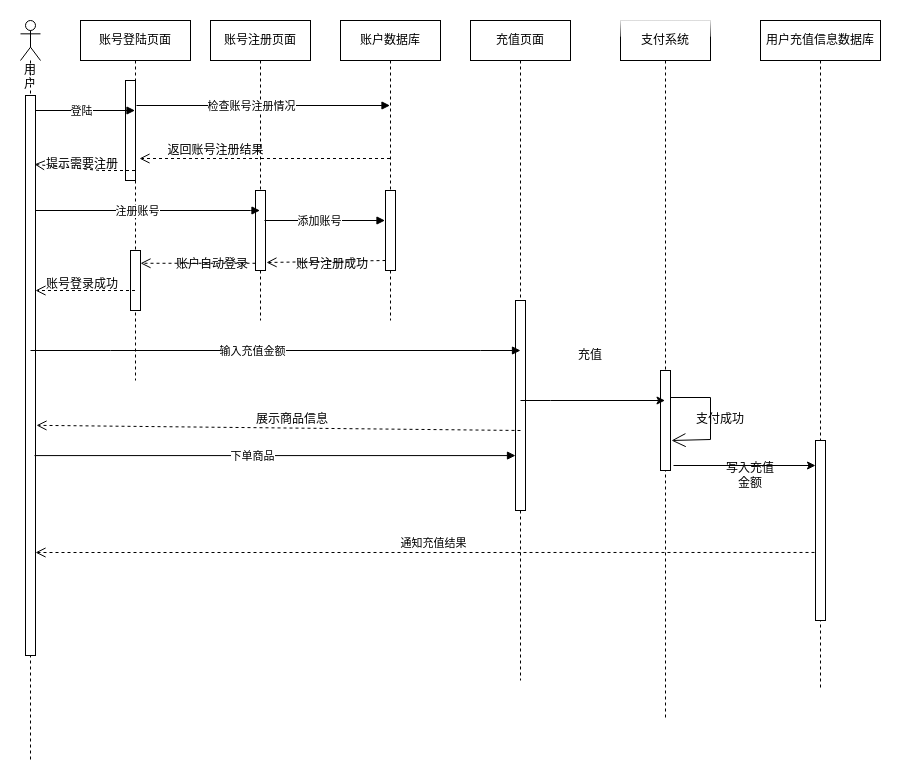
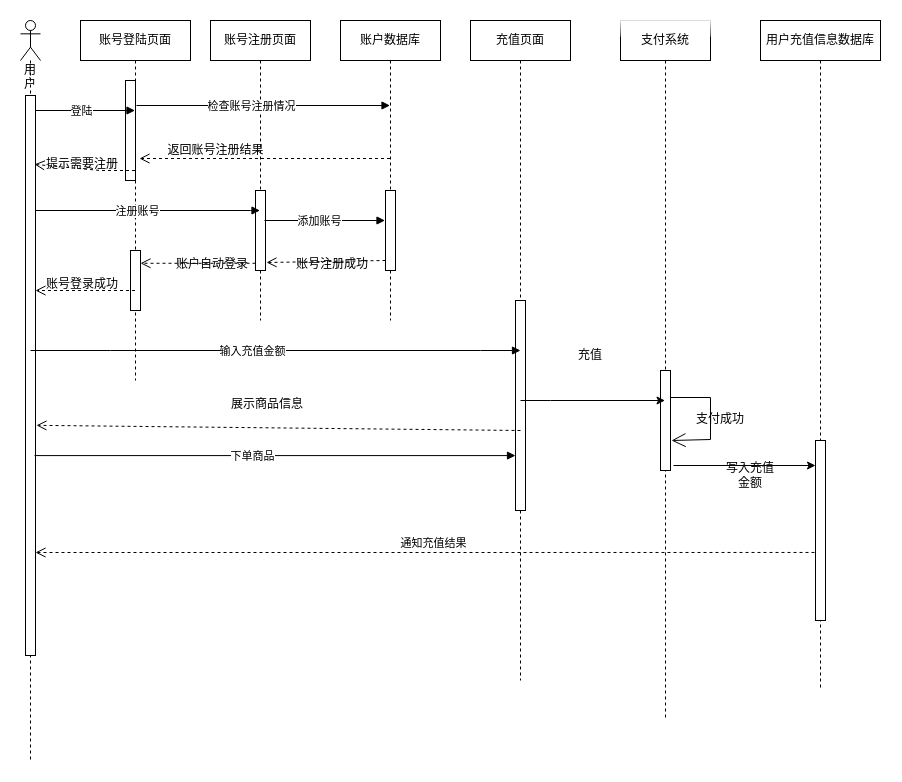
  <mxCell id="0" />
  <mxCell id="1" parent="0" />
  <mxCell id="2" value="账号登陆页面" style="shape=umlLifeline;perimeter=lifelinePerimeter;whiteSpace=wrap;html=1;container=1;collapsible=0;recursiveResize=0;outlineConnect=0;" parent="1" vertex="1"><mxGeometry x="80" y="20" width="110" height="360" as="geometry" /></mxCell>
  <mxCell id="3" value="" style="html=1;points=[];perimeter=orthogonalPerimeter;" parent="2" vertex="1"><mxGeometry x="45" y="60" width="10" height="100" as="geometry" /></mxCell>
  <mxCell id="4" value="" style="html=1;points=[];perimeter=orthogonalPerimeter;" parent="2" vertex="1"><mxGeometry x="50" y="230" width="10" height="60" as="geometry" /></mxCell>
  <mxCell id="5" value="账号登录成功" style="text;strokeColor=none;fillColor=none;align=left;verticalAlign=top;spacingLeft=4;spacingRight=4;overflow=hidden;rotatable=0;points=[[0,0.5],[1,0.5]];portConstraint=eastwest;" parent="2" vertex="1"><mxGeometry x="-40" y="250" width="100" height="26" as="geometry" /></mxCell>
  <mxCell id="6" value="账户数据库" style="shape=umlLifeline;perimeter=lifelinePerimeter;whiteSpace=wrap;html=1;container=1;collapsible=0;recursiveResize=0;outlineConnect=0;" parent="1" vertex="1"><mxGeometry x="340" y="20" width="100" height="300" as="geometry" /></mxCell>
  <mxCell id="7" value="" style="html=1;points=[];perimeter=orthogonalPerimeter;" parent="6" vertex="1"><mxGeometry x="45" y="170" width="10" height="80" as="geometry" /></mxCell>
  <mxCell id="8" value="账号注册成功" style="text;strokeColor=none;fillColor=none;align=left;verticalAlign=top;spacingLeft=4;spacingRight=4;overflow=hidden;rotatable=0;points=[[0,0.5],[1,0.5]];portConstraint=eastwest;" parent="6" vertex="1"><mxGeometry x="-50" y="230" width="100" height="26" as="geometry" /></mxCell>
  <mxCell id="9" value="充值页面" style="shape=umlLifeline;perimeter=lifelinePerimeter;whiteSpace=wrap;html=1;container=1;collapsible=0;recursiveResize=0;outlineConnect=0;" parent="1" vertex="1"><mxGeometry x="470" y="20" width="100" height="660" as="geometry" /></mxCell>
  <mxCell id="10" value="" style="html=1;points=[];perimeter=orthogonalPerimeter;" parent="9" vertex="1"><mxGeometry x="45" y="280" width="10" height="210" as="geometry" /></mxCell>
  <mxCell id="11" value="用户" style="shape=umlLifeline;participant=umlActor;perimeter=lifelinePerimeter;whiteSpace=wrap;html=1;container=1;collapsible=0;recursiveResize=0;verticalAlign=top;spacingTop=36;outlineConnect=0;" parent="1" vertex="1"><mxGeometry x="20" y="20" width="20" height="740" as="geometry" /></mxCell>
  <mxCell id="12" value="" style="html=1;points=[];perimeter=orthogonalPerimeter;" parent="11" vertex="1"><mxGeometry x="5" y="75" width="10" height="560" as="geometry" /></mxCell>
  <mxCell id="13" value="账号注册页面" style="shape=umlLifeline;perimeter=lifelinePerimeter;whiteSpace=wrap;html=1;container=1;collapsible=0;recursiveResize=0;outlineConnect=0;" parent="1" vertex="1"><mxGeometry x="210" y="20" width="100" height="300" as="geometry" /></mxCell>
  <mxCell id="14" value="返回账号注册结果" style="text;html=1;align=center;verticalAlign=middle;resizable=0;points=[];autosize=1;strokeColor=none;fillColor=none;" parent="13" vertex="1"><mxGeometry x="-50" y="120" width="110" height="20" as="geometry" /></mxCell>
  <mxCell id="15" value="" style="html=1;points=[];perimeter=orthogonalPerimeter;" parent="13" vertex="1"><mxGeometry x="45" y="170" width="10" height="80" as="geometry" /></mxCell>
  <mxCell id="16" value="用户充值信息数据库" style="shape=umlLifeline;perimeter=lifelinePerimeter;whiteSpace=wrap;html=1;container=1;collapsible=0;recursiveResize=0;outlineConnect=0;" parent="1" vertex="1"><mxGeometry x="760" y="20" width="120" height="670" as="geometry" /></mxCell>
  <mxCell id="17" value="" style="html=1;points=[];perimeter=orthogonalPerimeter;" parent="16" vertex="1"><mxGeometry x="55" y="420" width="10" height="180" as="geometry" /></mxCell>
  <mxCell id="18" value="" style="html=1;verticalAlign=bottom;endArrow=open;dashed=1;endSize=8;rounded=0;entryX=1.4;entryY=0.78;entryDx=0;entryDy=0;entryPerimeter=0;" parent="1" source="6" target="3" edge="1"><mxGeometry x="0.051" y="-23" relative="1" as="geometry"><mxPoint x="350" y="167" as="targetPoint" /><mxPoint x="1" as="offset" /></mxGeometry></mxCell>
  <mxCell id="19" value="检查账号注册情况" style="html=1;verticalAlign=bottom;endArrow=block;rounded=0;exitX=1.1;exitY=0.25;exitDx=0;exitDy=0;exitPerimeter=0;" parent="1" source="3" target="6" edge="1"><mxGeometry x="-0.097" y="10" relative="1" as="geometry"><mxPoint x="460" y="170" as="sourcePoint" /><mxPoint x="310" y="180" as="targetPoint" /><Array as="points" /><mxPoint x="1" y="20" as="offset" /></mxGeometry></mxCell>
  <mxCell id="20" value="注册账号" style="html=1;verticalAlign=bottom;endArrow=block;rounded=0;" parent="1" source="12" target="13" edge="1"><mxGeometry x="-0.097" y="10" relative="1" as="geometry"><mxPoint x="310" y="460" as="sourcePoint" /><mxPoint x="593.5" y="460" as="targetPoint" /><Array as="points"><mxPoint x="250" y="210" /></Array><mxPoint x="1" y="20" as="offset" /></mxGeometry></mxCell>
  <mxCell id="21" value="登陆" style="html=1;verticalAlign=bottom;endArrow=block;rounded=0;" parent="1" source="12" target="2" edge="1"><mxGeometry x="-0.097" y="10" relative="1" as="geometry"><mxPoint x="96.5" y="300" as="sourcePoint" /><mxPoint x="380" y="300" as="targetPoint" /><Array as="points"><mxPoint x="130" y="110" /></Array><mxPoint x="1" y="20" as="offset" /></mxGeometry></mxCell>
  <mxCell id="22" value="" style="html=1;verticalAlign=bottom;endArrow=open;dashed=1;endSize=8;rounded=0;entryX=0.9;entryY=0.123;entryDx=0;entryDy=0;entryPerimeter=0;" parent="1" source="2" target="12" edge="1"><mxGeometry x="0.051" y="-23" relative="1" as="geometry"><mxPoint x="40" y="170" as="targetPoint" /><mxPoint x="100" y="250" as="sourcePoint" /><mxPoint x="1" as="offset" /><Array as="points"><mxPoint x="100" y="170" /></Array></mxGeometry></mxCell>
  <mxCell id="23" value="提示需要注册" style="text;strokeColor=none;fillColor=none;align=left;verticalAlign=top;spacingLeft=4;spacingRight=4;overflow=hidden;rotatable=0;points=[[0,0.5],[1,0.5]];portConstraint=eastwest;" parent="1" vertex="1"><mxGeometry x="40" y="150" width="100" height="26" as="geometry" /></mxCell>
  <mxCell id="24" value="添加账号" style="html=1;verticalAlign=bottom;endArrow=block;rounded=0;entryX=-0.05;entryY=0.375;entryDx=0;entryDy=0;entryPerimeter=0;exitX=0.9;exitY=0.375;exitDx=0;exitDy=0;exitPerimeter=0;" parent="1" source="15" target="7" edge="1"><mxGeometry x="-0.097" y="10" relative="1" as="geometry"><mxPoint x="160" y="360" as="sourcePoint" /><mxPoint x="454.5" y="360" as="targetPoint" /><Array as="points" /><mxPoint x="1" y="20" as="offset" /></mxGeometry></mxCell>
  <mxCell id="25" value="输入充值金额" style="html=1;verticalAlign=bottom;endArrow=block;rounded=0;" parent="1" edge="1"><mxGeometry x="-0.097" y="10" relative="1" as="geometry"><mxPoint x="30" y="350" as="sourcePoint" /><mxPoint x="520" y="350" as="targetPoint" /><Array as="points"><mxPoint x="110" y="350" /><mxPoint x="480" y="350" /></Array><mxPoint x="1" y="20" as="offset" /></mxGeometry></mxCell>
  <mxCell id="26" value="" style="html=1;verticalAlign=bottom;endArrow=open;dashed=1;endSize=8;rounded=0;exitX=0;exitY=0.875;exitDx=0;exitDy=0;exitPerimeter=0;entryX=1.1;entryY=0.9;entryDx=0;entryDy=0;entryPerimeter=0;" parent="1" source="7" target="15" edge="1"><mxGeometry x="0.051" y="-23" relative="1" as="geometry"><mxPoint x="59.5" y="380" as="targetPoint" /><mxPoint x="340" y="380" as="sourcePoint" /><mxPoint x="1" as="offset" /><Array as="points" /></mxGeometry></mxCell>
  <mxCell id="27" value="" style="html=1;verticalAlign=bottom;endArrow=open;dashed=1;endSize=8;rounded=0;startArrow=none;entryX=1;entryY=0.213;entryDx=0;entryDy=0;entryPerimeter=0;" parent="1" source="15" target="4" edge="1"><mxGeometry x="0.051" y="-23" relative="1" as="geometry"><mxPoint x="175" y="267" as="targetPoint" /><mxPoint x="200" y="297.238" as="sourcePoint" /><mxPoint x="1" as="offset" /></mxGeometry></mxCell>
  <mxCell id="28" value="" style="html=1;verticalAlign=bottom;endArrow=open;dashed=1;endSize=8;rounded=0;" parent="1" source="2" target="12" edge="1"><mxGeometry x="0.051" y="-23" relative="1" as="geometry"><mxPoint x="-130" y="340" as="targetPoint" /><mxPoint x="160" y="340" as="sourcePoint" /><mxPoint x="1" as="offset" /><Array as="points"><mxPoint x="90" y="290" /></Array></mxGeometry></mxCell>
  <mxCell id="29" value="支付系统" style="shape=umlLifeline;perimeter=lifelinePerimeter;whiteSpace=wrap;html=1;container=1;collapsible=0;recursiveResize=0;outlineConnect=0;glass=1;" parent="1" vertex="1"><mxGeometry x="620" y="20" width="90" height="700" as="geometry" /></mxCell>
  <mxCell id="30" value="" style="endArrow=open;endFill=1;endSize=12;html=1;rounded=0;startArrow=none;exitX=0.9;exitY=0.27;exitDx=0;exitDy=0;exitPerimeter=0;entryX=1.1;entryY=0.7;entryDx=0;entryDy=0;entryPerimeter=0;" edge="1" parent="29" source="31" target="31"><mxGeometry width="160" relative="1" as="geometry"><mxPoint x="50" y="329" as="sourcePoint" /><mxPoint x="45" y="380" as="targetPoint" /><Array as="points"><mxPoint x="90" y="377" /><mxPoint x="90" y="419" /></Array></mxGeometry></mxCell>
  <mxCell id="31" value="" style="html=1;points=[];perimeter=orthogonalPerimeter;" parent="29" vertex="1"><mxGeometry x="40" y="350" width="10" height="100" as="geometry" /></mxCell>
  <mxCell id="32" value="" style="html=1;verticalAlign=bottom;endArrow=open;dashed=1;endSize=8;rounded=0;entryX=1.1;entryY=0.589;entryDx=0;entryDy=0;entryPerimeter=0;" parent="1" target="12" edge="1"><mxGeometry x="0.051" y="-23" relative="1" as="geometry"><mxPoint x="160" y="430" as="targetPoint" /><mxPoint x="520" y="430" as="sourcePoint" /><mxPoint x="1" as="offset" /></mxGeometry></mxCell>
- <mxCell id="33" value="展示商品信息" style="text;strokeColor=none;fillColor=none;align=left;verticalAlign=top;spacingLeft=4;spacingRight=4;overflow=hidden;rotatable=0;points=[[0,0.5],[1,0.5]];portConstraint=eastwest;" parent="1" vertex="1"><mxGeometry x="250" y="405" width="100" height="26" as="geometry" /></mxCell>
+ <mxCell id="33" value="展示商品信息" style="text;strokeColor=none;fillColor=none;align=left;verticalAlign=top;spacingLeft=4;spacingRight=4;overflow=hidden;rotatable=0;points=[[0,0.5],[1,0.5]];portConstraint=eastwest;" parent="1" vertex="1"><mxGeometry x="225" y="390" width="100" height="26" as="geometry" /></mxCell>
  <mxCell id="34" value="下单商品" style="html=1;verticalAlign=bottom;endArrow=block;rounded=0;exitX=0.9;exitY=0.643;exitDx=0;exitDy=0;exitPerimeter=0;" parent="1" source="12" target="10" edge="1"><mxGeometry x="-0.097" y="10" relative="1" as="geometry"><mxPoint x="180" y="530" as="sourcePoint" /><mxPoint x="463.5" y="530" as="targetPoint" /><Array as="points" /><mxPoint x="1" y="20" as="offset" /></mxGeometry></mxCell>
  <mxCell id="35" value="账户自动登录" style="text;strokeColor=none;fillColor=none;align=left;verticalAlign=top;spacingLeft=4;spacingRight=4;overflow=hidden;rotatable=0;points=[[0,0.5],[1,0.5]];portConstraint=eastwest;" parent="1" vertex="1"><mxGeometry x="170" y="250" width="100" height="26" as="geometry" /></mxCell>
  <mxCell id="36" value="通知充值结果" style="html=1;verticalAlign=bottom;endArrow=open;dashed=1;endSize=8;rounded=0;exitX=-0.1;exitY=0.622;exitDx=0;exitDy=0;exitPerimeter=0;" parent="1" source="17" edge="1" target="12"><mxGeometry x="-0.021" relative="1" as="geometry"><mxPoint x="650" y="592" as="sourcePoint" /><mxPoint x="30" y="592" as="targetPoint" /><Array as="points"><mxPoint x="350" y="552" /></Array><mxPoint as="offset" /></mxGeometry></mxCell>
  <mxCell id="37" value="支付成功" style="text;strokeColor=none;fillColor=none;align=left;verticalAlign=top;spacingLeft=4;spacingRight=4;overflow=hidden;rotatable=0;points=[[0,0.5],[1,0.5]];portConstraint=eastwest;" parent="1" vertex="1"><mxGeometry x="690" y="405" width="100" height="26" as="geometry" /></mxCell>
  <mxCell id="38" value="" style="endArrow=classic;html=1;rounded=0;" edge="1" parent="1" target="29"><mxGeometry width="50" height="50" relative="1" as="geometry"><mxPoint x="520" y="400" as="sourcePoint" /><mxPoint x="440" y="320" as="targetPoint" /><Array as="points"><mxPoint x="550" y="400" /></Array></mxGeometry></mxCell>
  <mxCell id="39" value="充值" style="text;html=1;strokeColor=none;fillColor=none;align=center;verticalAlign=middle;whiteSpace=wrap;rounded=0;" vertex="1" parent="1"><mxGeometry x="560" y="340" width="60" height="30" as="geometry" /></mxCell>
  <mxCell id="40" value="" style="endArrow=classic;html=1;rounded=0;exitX=1.3;exitY=0.95;exitDx=0;exitDy=0;exitPerimeter=0;" edge="1" parent="1" source="31" target="17"><mxGeometry width="50" height="50" relative="1" as="geometry"><mxPoint x="580" y="550" as="sourcePoint" /><mxPoint x="630" y="500" as="targetPoint" /></mxGeometry></mxCell>
  <mxCell id="41" value="写入充值金额" style="text;html=1;strokeColor=none;fillColor=none;align=center;verticalAlign=middle;whiteSpace=wrap;rounded=0;" vertex="1" parent="1"><mxGeometry x="720" y="460" width="60" height="30" as="geometry" /></mxCell>
